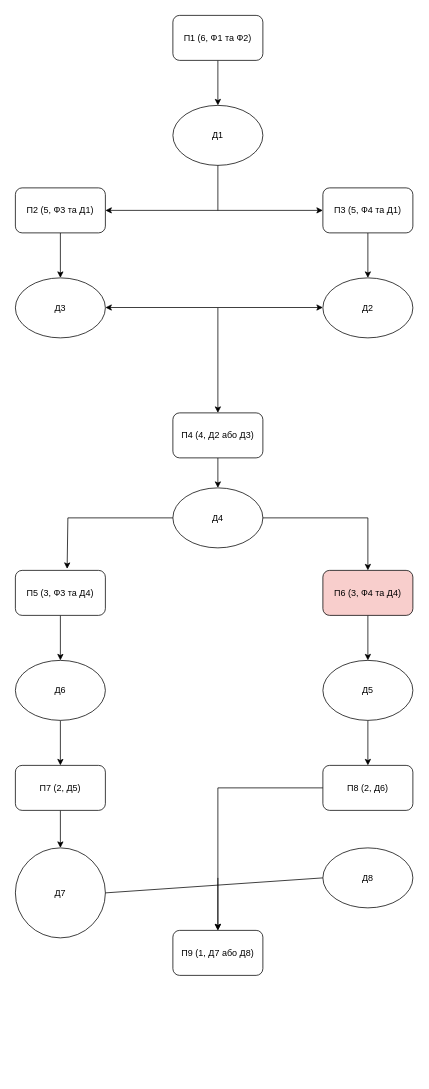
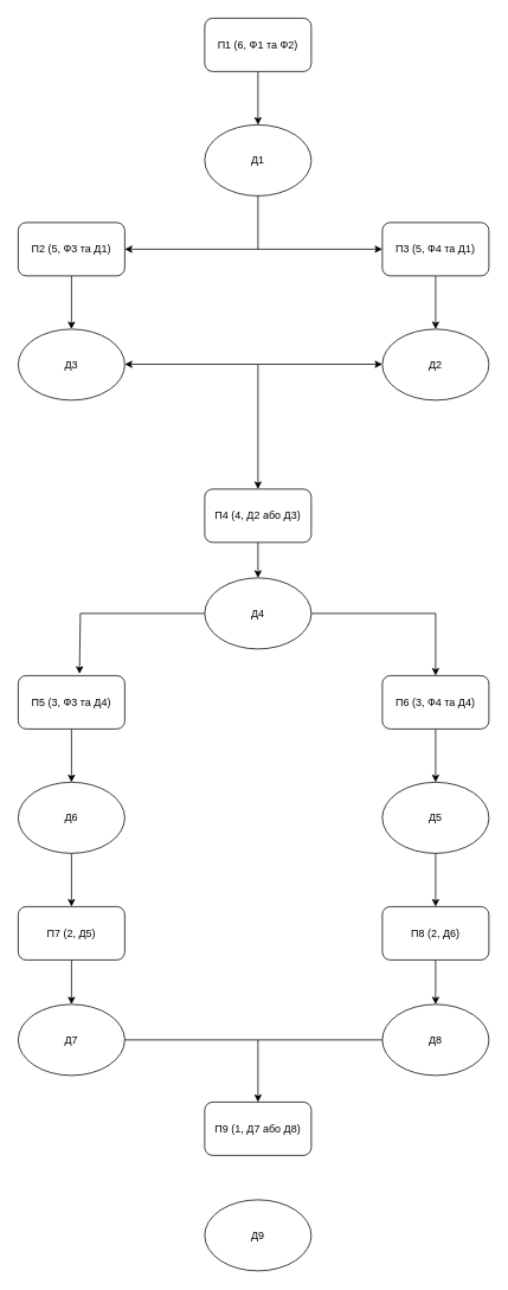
  <mxCell id="0" />
  <mxCell id="1" parent="0" />
  <mxCell id="2" style="edgeStyle=orthogonalEdgeStyle;rounded=0;orthogonalLoop=1;jettySize=auto;html=1;entryX=0.5;entryY=0;entryDx=0;entryDy=0;" edge="1" parent="1" source="3" target="4"><mxGeometry relative="1" as="geometry" /></mxCell>
  <mxCell id="3" value="П1 (6, Ф1 та Ф2)" style="rounded=1;whiteSpace=wrap;html=1;" vertex="1" parent="1"><mxGeometry x="230" y="20" width="120" height="60" as="geometry" /></mxCell>
  <mxCell id="4" value="Д1" style="ellipse;whiteSpace=wrap;html=1;" vertex="1" parent="1"><mxGeometry x="230" y="140" width="120" height="80" as="geometry" /></mxCell>
  <mxCell id="5" style="edgeStyle=orthogonalEdgeStyle;rounded=0;orthogonalLoop=1;jettySize=auto;html=1;entryX=0.5;entryY=0;entryDx=0;entryDy=0;" edge="1" parent="1" source="6" target="7"><mxGeometry relative="1" as="geometry" /></mxCell>
  <mxCell id="6" value="П2 (5, Ф3 та Д1)" style="rounded=1;whiteSpace=wrap;html=1;" vertex="1" parent="1"><mxGeometry x="20" y="250" width="120" height="60" as="geometry" /></mxCell>
  <mxCell id="7" value="Д3" style="ellipse;whiteSpace=wrap;html=1;" vertex="1" parent="1"><mxGeometry x="20" y="370" width="120" height="80" as="geometry" /></mxCell>
  <mxCell id="8" value="Д2" style="ellipse;whiteSpace=wrap;html=1;" vertex="1" parent="1"><mxGeometry x="430" y="370" width="120" height="80" as="geometry" /></mxCell>
  <mxCell id="9" style="edgeStyle=orthogonalEdgeStyle;rounded=0;orthogonalLoop=1;jettySize=auto;html=1;entryX=0.5;entryY=0;entryDx=0;entryDy=0;" edge="1" parent="1" source="10" target="8"><mxGeometry relative="1" as="geometry" /></mxCell>
  <mxCell id="10" value="П3 (5, Ф4 та Д1)" style="rounded=1;whiteSpace=wrap;html=1;" vertex="1" parent="1"><mxGeometry x="430" y="250" width="120" height="60" as="geometry" /></mxCell>
  <mxCell id="11" value="" style="endArrow=classic;startArrow=classic;html=1;rounded=0;entryX=0;entryY=0.5;entryDx=0;entryDy=0;exitX=1;exitY=0.5;exitDx=0;exitDy=0;" edge="1" parent="1" source="6" target="10"><mxGeometry width="50" height="50" relative="1" as="geometry"><mxPoint x="280" y="310" as="sourcePoint" /><mxPoint x="330" y="260" as="targetPoint" /></mxGeometry></mxCell>
  <mxCell id="12" value="" style="endArrow=none;html=1;rounded=0;exitX=0.5;exitY=1;exitDx=0;exitDy=0;" edge="1" parent="1" source="4"><mxGeometry width="50" height="50" relative="1" as="geometry"><mxPoint x="320" y="210" as="sourcePoint" /><mxPoint x="290" y="280" as="targetPoint" /></mxGeometry></mxCell>
  <mxCell id="13" style="edgeStyle=orthogonalEdgeStyle;rounded=0;orthogonalLoop=1;jettySize=auto;html=1;entryX=0.5;entryY=0;entryDx=0;entryDy=0;" edge="1" parent="1" source="14" target="17"><mxGeometry relative="1" as="geometry" /></mxCell>
  <mxCell id="14" value="П4 (4, Д2 або Д3)" style="rounded=1;whiteSpace=wrap;html=1;" vertex="1" parent="1"><mxGeometry x="230" y="550" width="120" height="60" as="geometry" /></mxCell>
  <mxCell id="15" value="" style="endArrow=classic;startArrow=classic;html=1;rounded=0;entryX=0;entryY=0.5;entryDx=0;entryDy=0;exitX=1;exitY=0.5;exitDx=0;exitDy=0;" edge="1" parent="1"><mxGeometry width="50" height="50" relative="1" as="geometry"><mxPoint x="140" y="409.5" as="sourcePoint" /><mxPoint x="430" y="409.5" as="targetPoint" /></mxGeometry></mxCell>
  <mxCell id="16" value="" style="endArrow=classic;html=1;rounded=0;entryX=0.5;entryY=0;entryDx=0;entryDy=0;" edge="1" parent="1" target="14"><mxGeometry width="50" height="50" relative="1" as="geometry"><mxPoint x="290" y="410" as="sourcePoint" /><mxPoint x="320" y="470" as="targetPoint" /></mxGeometry></mxCell>
  <mxCell id="17" value="Д4" style="ellipse;whiteSpace=wrap;html=1;" vertex="1" parent="1"><mxGeometry x="230" y="650" width="120" height="80" as="geometry" /></mxCell>
  <mxCell id="18" style="edgeStyle=orthogonalEdgeStyle;rounded=0;orthogonalLoop=1;jettySize=auto;html=1;entryX=0.5;entryY=0;entryDx=0;entryDy=0;" edge="1" parent="1" source="19" target="23"><mxGeometry relative="1" as="geometry" /></mxCell>
  <mxCell id="19" value="П5 (3, Ф3 та Д4)" style="rounded=1;whiteSpace=wrap;html=1;" vertex="1" parent="1"><mxGeometry x="20" y="760" width="120" height="60" as="geometry" /></mxCell>
  <mxCell id="20" style="edgeStyle=orthogonalEdgeStyle;rounded=0;orthogonalLoop=1;jettySize=auto;html=1;entryX=0.5;entryY=0;entryDx=0;entryDy=0;" edge="1" parent="1" source="21" target="25"><mxGeometry relative="1" as="geometry" /></mxCell>
- <mxCell id="21" value="П6 (3, Ф4 та Д4)" style="rounded=1;whiteSpace=wrap;html=1;fillColor=#f8cecc;" vertex="1" parent="1"><mxGeometry x="430" y="760" width="120" height="60" as="geometry" /></mxCell>
+ <mxCell id="21" value="П6 (3, Ф4 та Д4)" style="rounded=1;whiteSpace=wrap;html=1;" vertex="1" parent="1"><mxGeometry x="430" y="760" width="120" height="60" as="geometry" /></mxCell>
  <mxCell id="22" style="edgeStyle=orthogonalEdgeStyle;rounded=0;orthogonalLoop=1;jettySize=auto;html=1;entryX=0.5;entryY=0;entryDx=0;entryDy=0;" edge="1" parent="1" source="23" target="31"><mxGeometry relative="1" as="geometry" /></mxCell>
  <mxCell id="23" value="Д6" style="ellipse;whiteSpace=wrap;html=1;" vertex="1" parent="1"><mxGeometry x="20" y="880" width="120" height="80" as="geometry" /></mxCell>
  <mxCell id="24" style="edgeStyle=orthogonalEdgeStyle;rounded=0;orthogonalLoop=1;jettySize=auto;html=1;entryX=0.5;entryY=0;entryDx=0;entryDy=0;" edge="1" parent="1" source="25" target="33"><mxGeometry relative="1" as="geometry" /></mxCell>
  <mxCell id="25" value="Д5" style="ellipse;whiteSpace=wrap;html=1;" vertex="1" parent="1"><mxGeometry x="430" y="880" width="120" height="80" as="geometry" /></mxCell>
  <mxCell id="26" value="" style="endArrow=none;html=1;rounded=0;entryX=0;entryY=0.5;entryDx=0;entryDy=0;" edge="1" parent="1" target="17"><mxGeometry width="50" height="50" relative="1" as="geometry"><mxPoint x="90" y="690" as="sourcePoint" /><mxPoint x="200" y="670" as="targetPoint" /></mxGeometry></mxCell>
  <mxCell id="27" value="" style="endArrow=none;html=1;rounded=0;exitX=1;exitY=0.5;exitDx=0;exitDy=0;" edge="1" parent="1" source="17"><mxGeometry width="50" height="50" relative="1" as="geometry"><mxPoint x="450" y="710" as="sourcePoint" /><mxPoint x="490" y="690" as="targetPoint" /></mxGeometry></mxCell>
  <mxCell id="28" value="" style="endArrow=classic;html=1;rounded=0;entryX=0.575;entryY=-0.033;entryDx=0;entryDy=0;entryPerimeter=0;" edge="1" parent="1" target="19"><mxGeometry width="50" height="50" relative="1" as="geometry"><mxPoint x="90" y="690" as="sourcePoint" /><mxPoint x="110" y="630" as="targetPoint" /></mxGeometry></mxCell>
  <mxCell id="29" value="" style="endArrow=classic;html=1;rounded=0;entryX=0.5;entryY=0;entryDx=0;entryDy=0;" edge="1" parent="1" target="21"><mxGeometry width="50" height="50" relative="1" as="geometry"><mxPoint x="490" y="690" as="sourcePoint" /><mxPoint x="610" y="630" as="targetPoint" /></mxGeometry></mxCell>
  <mxCell id="30" style="edgeStyle=orthogonalEdgeStyle;rounded=0;orthogonalLoop=1;jettySize=auto;html=1;entryX=0.5;entryY=0;entryDx=0;entryDy=0;" edge="1" parent="1" source="31" target="34"><mxGeometry relative="1" as="geometry" /></mxCell>
  <mxCell id="31" value="П7 (2, Д5)" style="rounded=1;whiteSpace=wrap;html=1;" vertex="1" parent="1"><mxGeometry x="20" y="1020" width="120" height="60" as="geometry" /></mxCell>
- <mxCell id="32" style="edgeStyle=orthogonalEdgeStyle;rounded=0;orthogonalLoop=1;jettySize=auto;html=1;" edge="1" parent="1" source="33" target="37"><mxGeometry relative="1" as="geometry" /></mxCell>
+ <mxCell id="32" style="edgeStyle=orthogonalEdgeStyle;rounded=0;orthogonalLoop=1;jettySize=auto;html=1;entryX=0.5;entryY=0;entryDx=0;entryDy=0;" edge="1" parent="1" source="33" target="35"><mxGeometry relative="1" as="geometry" /></mxCell>
  <mxCell id="33" value="П8 (2, Д6)" style="rounded=1;whiteSpace=wrap;html=1;" vertex="1" parent="1"><mxGeometry x="430" y="1020" width="120" height="60" as="geometry" /></mxCell>
- <mxCell id="34" value="Д7" style="ellipse;whiteSpace=wrap;html=1;" vertex="1" parent="1"><mxGeometry x="20" y="1130" width="120" height="120" as="geometry" /></mxCell>
+ <mxCell id="34" value="Д7" style="ellipse;whiteSpace=wrap;html=1;" vertex="1" parent="1"><mxGeometry x="20" y="1130" width="120" height="80" as="geometry" /></mxCell>
  <mxCell id="35" value="Д8" style="ellipse;whiteSpace=wrap;html=1;" vertex="1" parent="1"><mxGeometry x="430" y="1130" width="120" height="80" as="geometry" /></mxCell>
  <mxCell id="36" value="" style="endArrow=none;html=1;rounded=0;exitX=1;exitY=0.5;exitDx=0;exitDy=0;entryX=0;entryY=0.5;entryDx=0;entryDy=0;" edge="1" parent="1" source="34" target="35"><mxGeometry width="50" height="50" relative="1" as="geometry"><mxPoint x="180" y="1220" as="sourcePoint" /><mxPoint x="230" y="1170" as="targetPoint" /></mxGeometry></mxCell>
  <mxCell id="37" value="П9 (1, Д7 або Д8)" style="rounded=1;whiteSpace=wrap;html=1;" vertex="1" parent="1"><mxGeometry x="230" y="1240" width="120" height="60" as="geometry" /></mxCell>
  <mxCell id="38" value="" style="endArrow=classic;html=1;rounded=0;entryX=0.5;entryY=0;entryDx=0;entryDy=0;" edge="1" parent="1" target="37"><mxGeometry width="50" height="50" relative="1" as="geometry"><mxPoint x="290" y="1170" as="sourcePoint" /><mxPoint x="390" y="1180" as="targetPoint" /></mxGeometry></mxCell>
+ <mxCell id="39" value="Д9" style="ellipse;whiteSpace=wrap;html=1;" vertex="1" parent="1"><mxGeometry x="230" y="1350" width="120" height="80" as="geometry" /></mxCell>
